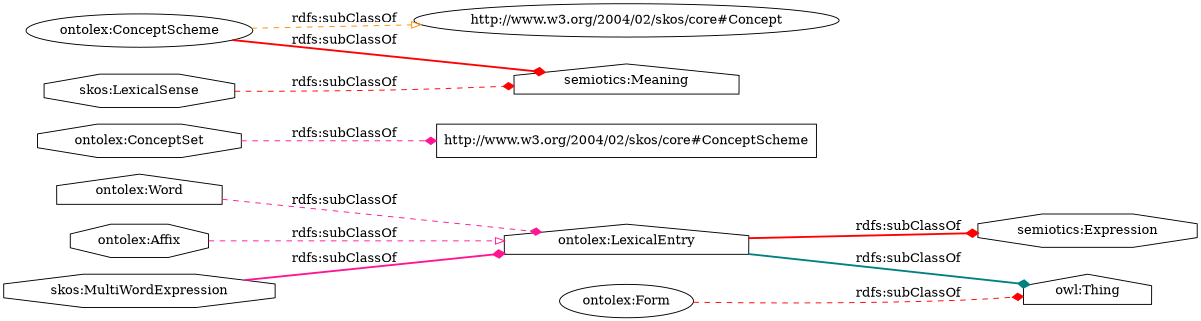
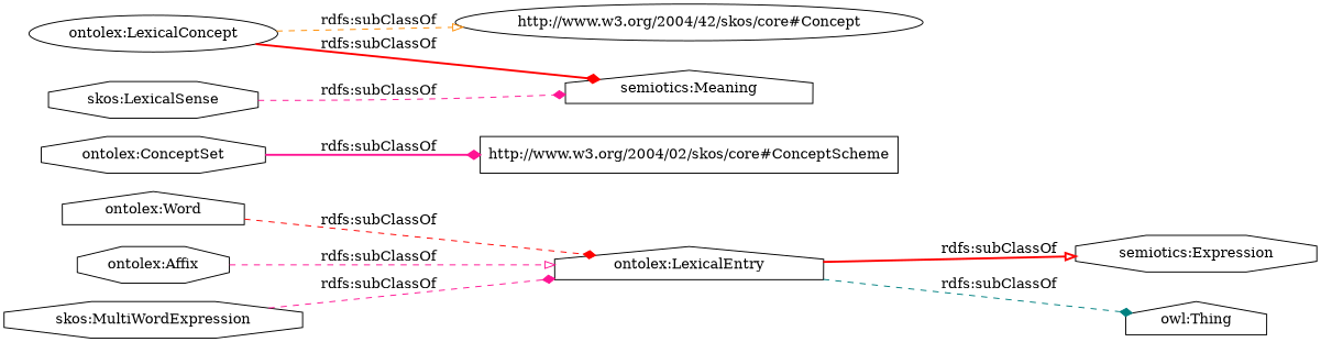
  digraph {
    rankdir=LR
    node [color=black shape=octagon]
    edge [arrowhead=diamond color=red style=dashed]
    "ontolex:Word" [shape=house]
    "ontolex:LexicalEntry" [shape=house]
    "semiotics:Expression"
    "owl:Thing" [shape=house]
    "ontolex:Affix"
    "http://www.w3.org/2004/02/skos/core#ConceptScheme" [shape=box]
    "ontolex:ConceptSet"
-   "ontolex:Form" [shape=ellipse]
-   "ontolex:LexicalConcept" [shape=ellipse label="ontolex:ConceptScheme"]
+   "ontolex:LexicalConcept" [shape=ellipse]
    "semiotics:Meaning" [shape=house]
-   "http://www.w3.org/2004/02/skos/core#Concept" [shape=ellipse]
+   "http://www.w3.org/2004/02/skos/core#Concept" [shape=ellipse label="http://www.w3.org/2004/42/skos/core#Concept"]
    n12 [label="skos:LexicalSense"]
    n13 [label="skos:MultiWordExpression"]
-   "ontolex:Word" -> "ontolex:LexicalEntry" [color=deeppink label="rdfs:subClassOf"]
-   "ontolex:LexicalEntry" -> "semiotics:Expression" [label="rdfs:subClassOf" style=bold]
-   "ontolex:LexicalEntry" -> "owl:Thing" [color=teal label="rdfs:subClassOf" style=bold]
+   "ontolex:Word" -> "ontolex:LexicalEntry" [label="rdfs:subClassOf"]
+   "ontolex:LexicalEntry" -> "semiotics:Expression" [arrowhead=onormal label="rdfs:subClassOf" style=bold]
+   "ontolex:LexicalEntry" -> "owl:Thing" [color=teal label="rdfs:subClassOf"]
    "ontolex:Affix" -> "ontolex:LexicalEntry" [arrowhead=onormal color=deeppink label="rdfs:subClassOf"]
-   "ontolex:ConceptSet" -> "http://www.w3.org/2004/02/skos/core#ConceptScheme" [color=deeppink label="rdfs:subClassOf"]
-   "ontolex:Form" -> "owl:Thing" [label="rdfs:subClassOf"]
+   "ontolex:ConceptSet" -> "http://www.w3.org/2004/02/skos/core#ConceptScheme" [color=deeppink label="rdfs:subClassOf" style=bold]
    "ontolex:LexicalConcept" -> "semiotics:Meaning" [label="rdfs:subClassOf" style=bold]
    "ontolex:LexicalConcept" -> "http://www.w3.org/2004/02/skos/core#Concept" [arrowhead=onormal color=darkorange label="rdfs:subClassOf"]
-   n12 -> "semiotics:Meaning" [label="rdfs:subClassOf"]
-   n13 -> "ontolex:LexicalEntry" [color=deeppink label="rdfs:subClassOf" style=bold]
+   n12 -> "semiotics:Meaning" [color=deeppink label="rdfs:subClassOf"]
+   n13 -> "ontolex:LexicalEntry" [color=deeppink label="rdfs:subClassOf"]
  }
